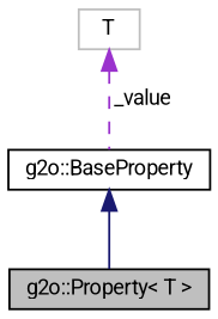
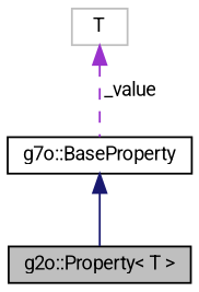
  digraph {
    fontname=Roboto
    node [color=black fillcolor=white fontname=Roboto fontsize=10 shape=record style=filled]
    edge [dir=back fontname=Roboto fontsize=10 labelfontname=Helvetica labelfontsize=10]
    n1 [fillcolor=grey75 fontcolor=black height=0.2 label="g2o::Property\< T \>" width=0.4]
-   n2 [height=0.2 label="g2o::BaseProperty" width=0.4]
+   n2 [height=0.2 label="g7o::BaseProperty" width=0.4]
    n3 [color=grey75 height=0.2 label=T width=0.4]
    n2 -> n1 [color=midnightblue style=solid]
    n3 -> n2 [color=darkorchid3 label=" _value" style=dashed]
  }
